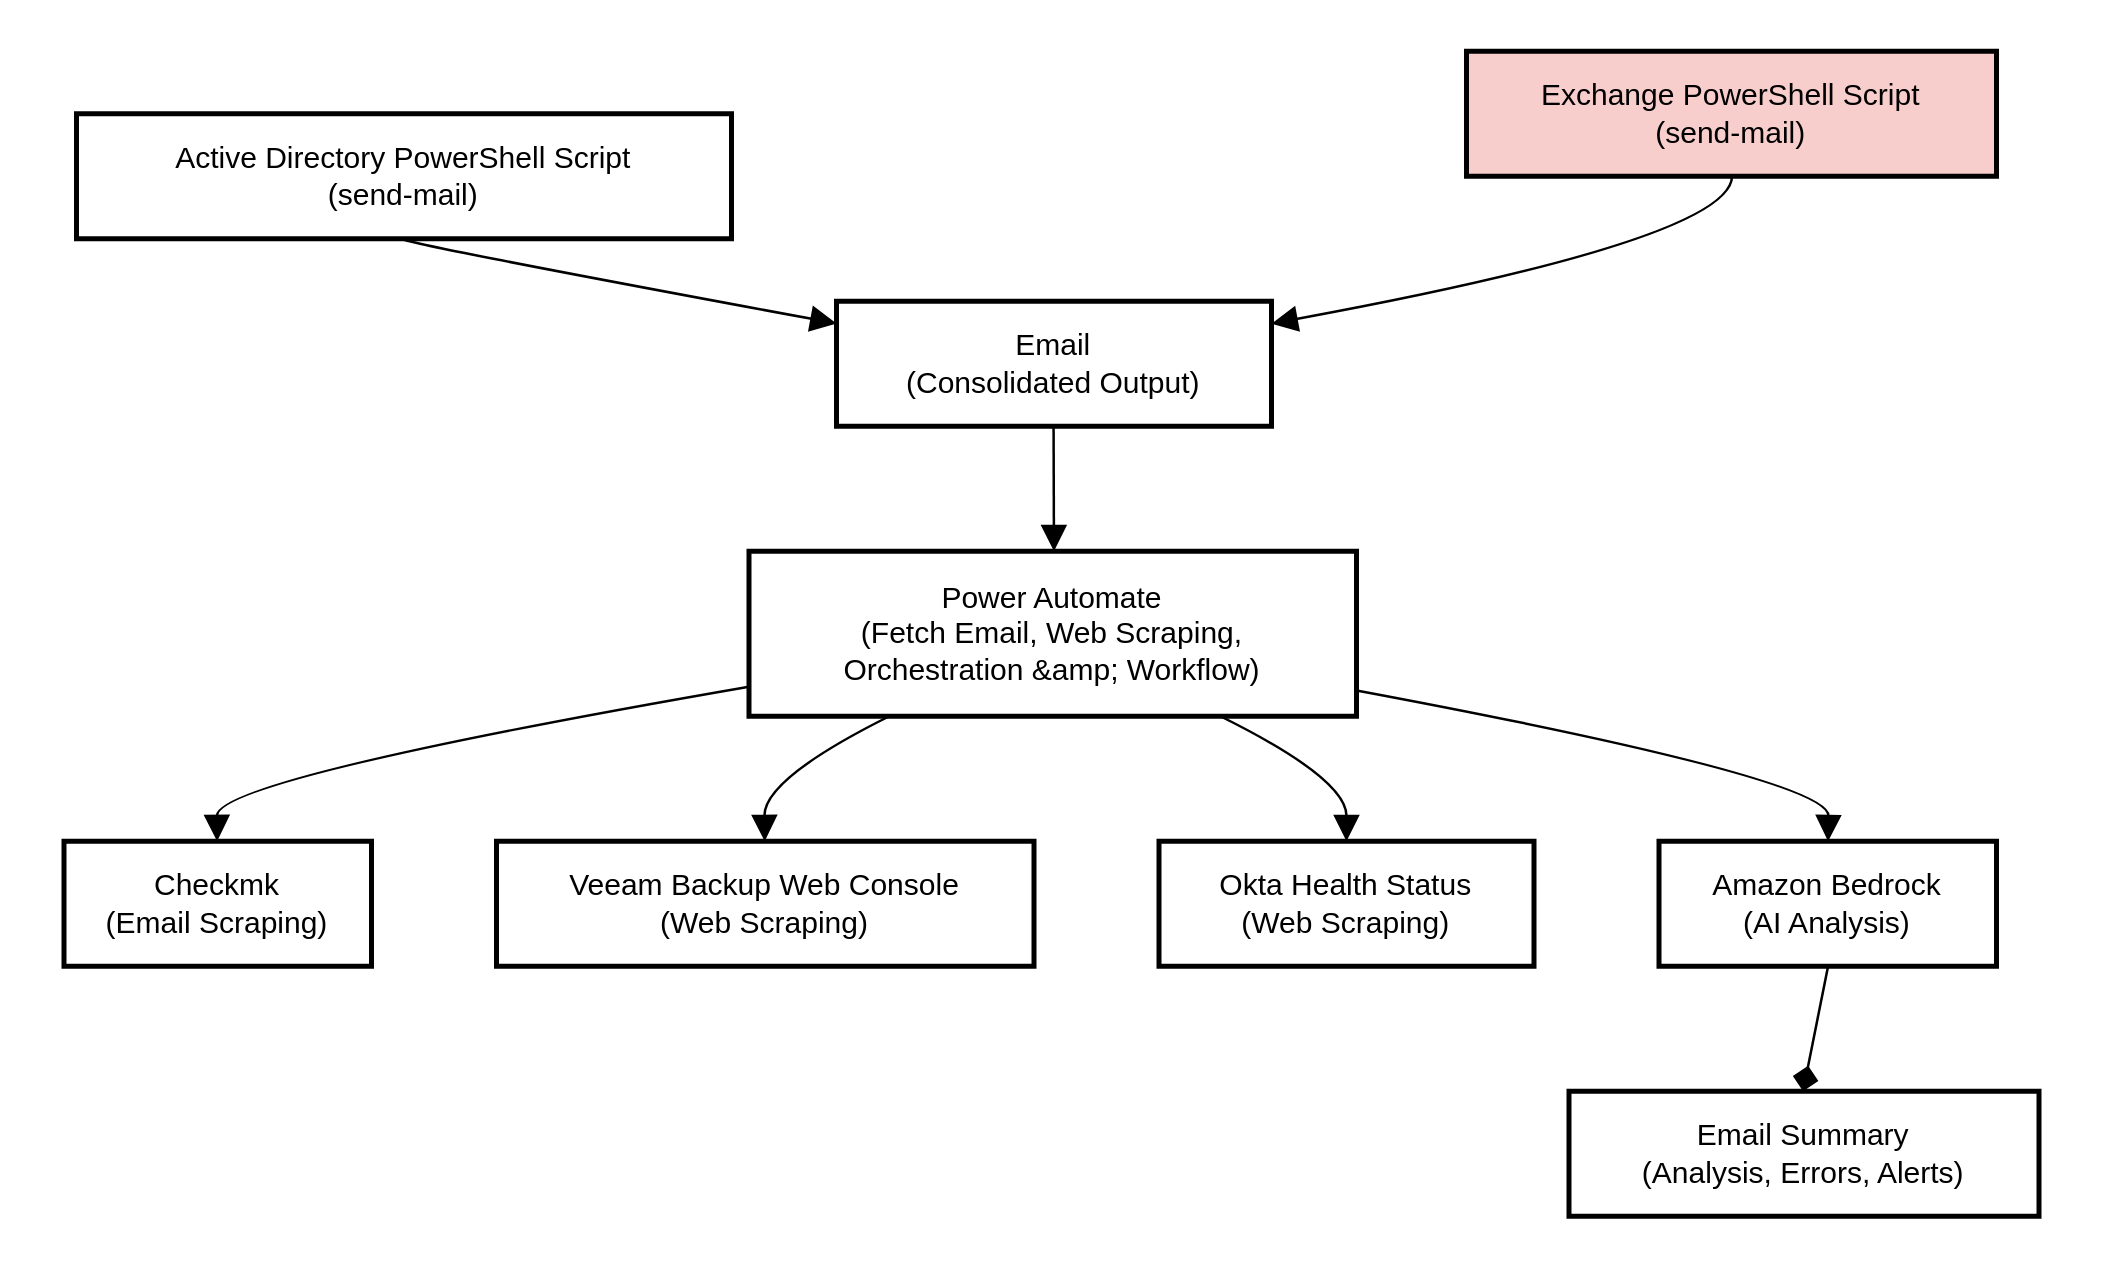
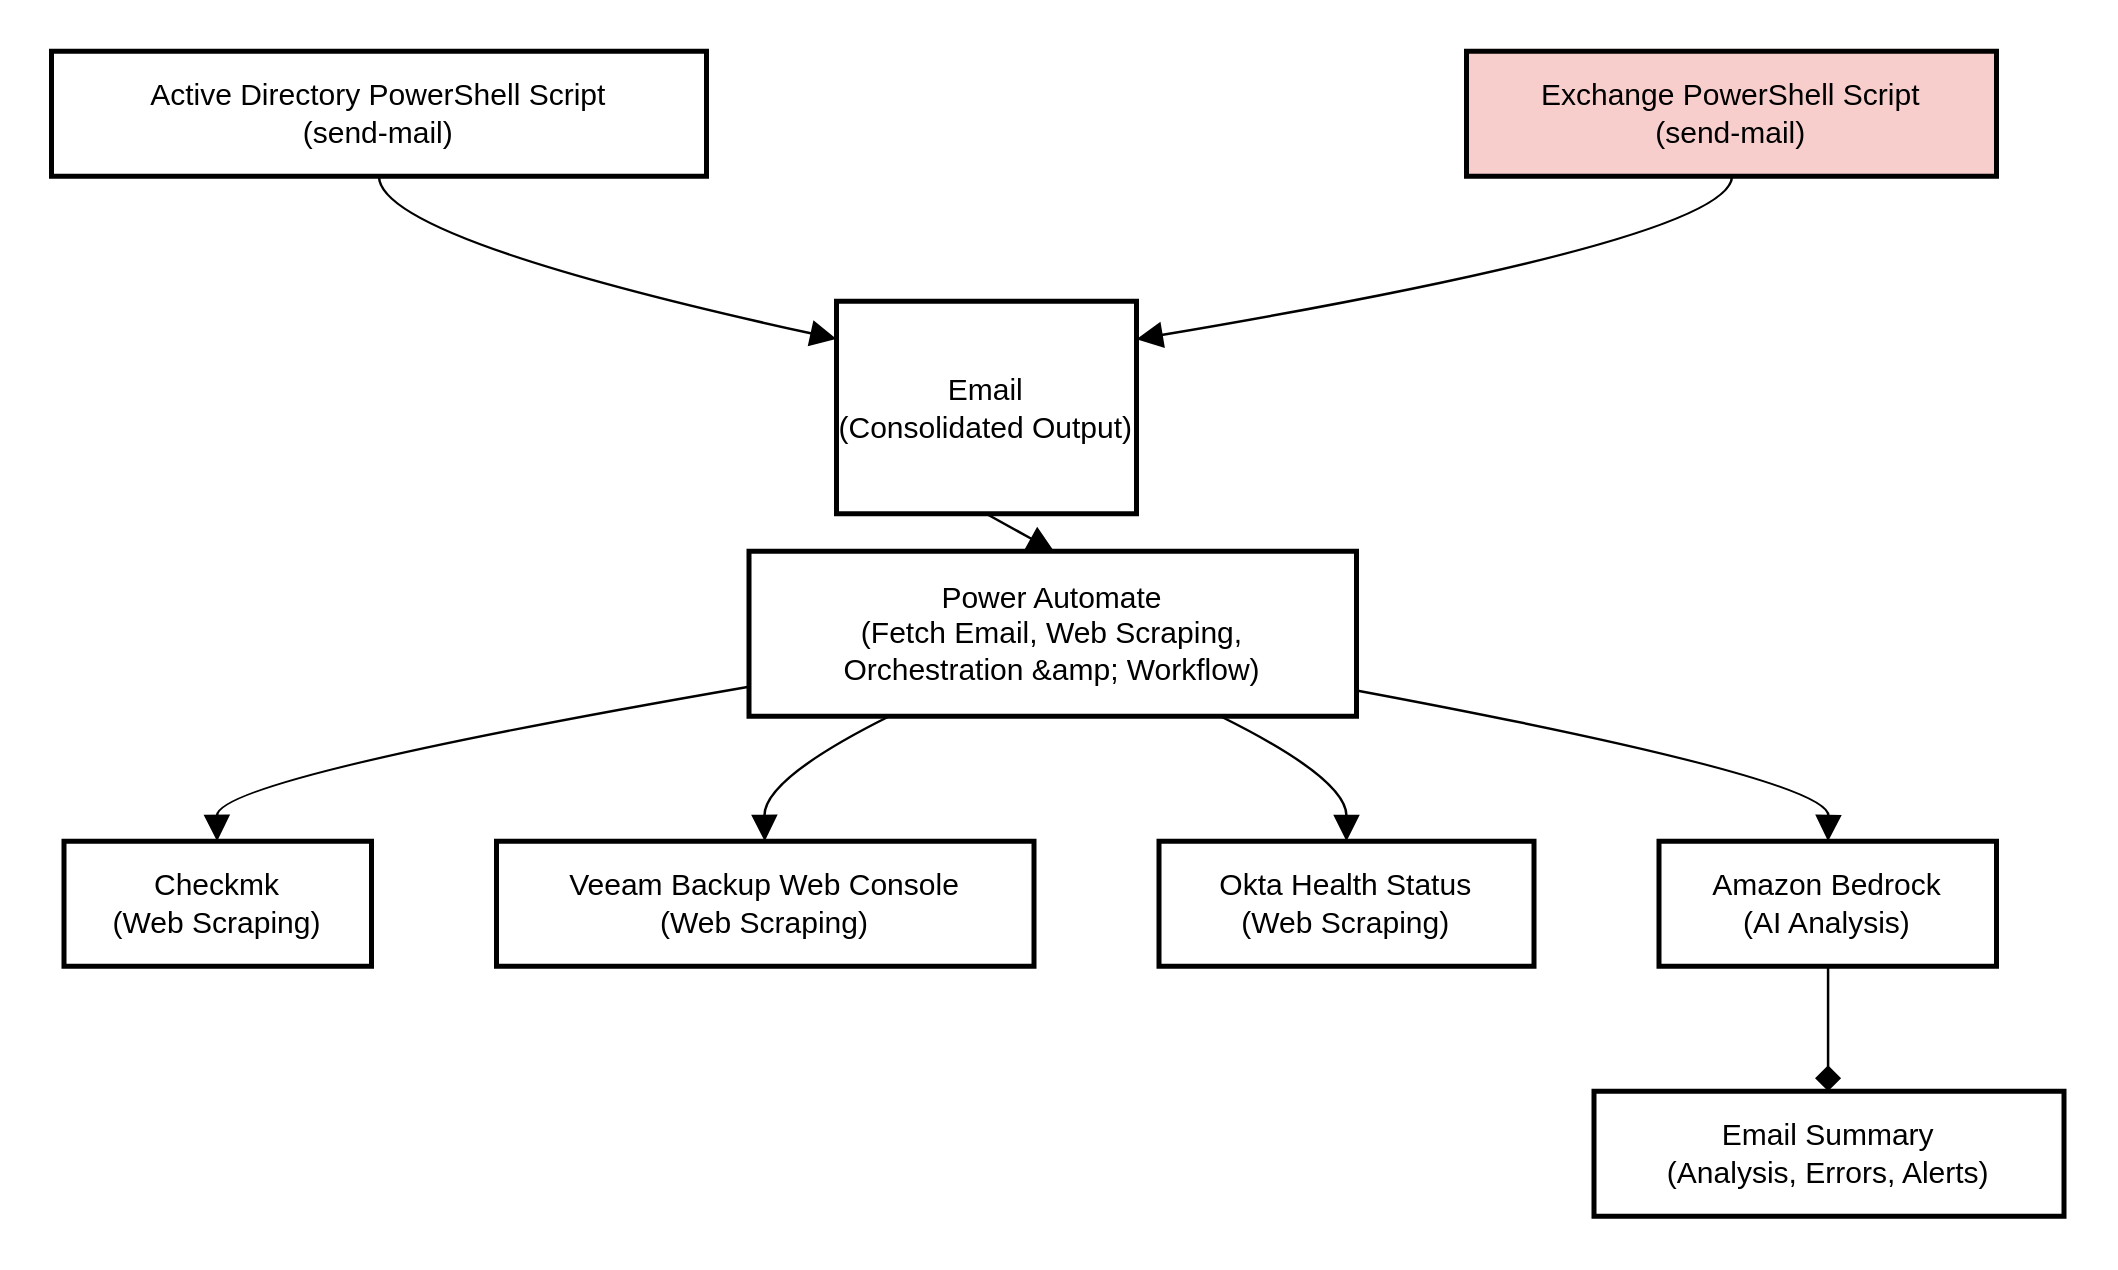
  <mxCell id="0" />
  <mxCell id="1" parent="0" />
- <mxCell id="2" value="Active Directory PowerShell Script&#10;(send-mail)" style="whiteSpace=wrap;strokeWidth=2;" vertex="1" parent="1"><mxGeometry x="30" y="45" width="262" height="50" as="geometry" /></mxCell>
- <mxCell id="3" value="Email&#10;(Consolidated Output)" style="whiteSpace=wrap;strokeWidth=2;" vertex="1" parent="1"><mxGeometry x="334" y="120" width="174" height="50" as="geometry" /></mxCell>
+ <mxCell id="2" value="Active Directory PowerShell Script&#10;(send-mail)" style="whiteSpace=wrap;strokeWidth=2;" vertex="1" parent="1"><mxGeometry x="20" y="20" width="262" height="50" as="geometry" /></mxCell>
+ <mxCell id="3" value="Email&#10;(Consolidated Output)" style="whiteSpace=wrap;strokeWidth=2;" vertex="1" parent="1"><mxGeometry x="334" y="120" width="120" height="85" as="geometry" /></mxCell>
  <mxCell id="4" value="Exchange PowerShell Script&#10;(send-mail)" style="whiteSpace=wrap;strokeWidth=2;fillColor=#f8cecc;" vertex="1" parent="1"><mxGeometry x="586" y="20" width="212" height="50" as="geometry" /></mxCell>
  <mxCell id="5" value="Power Automate&#10;(Fetch Email, Web Scraping,&#10;Orchestration &amp;amp; Workflow)" style="whiteSpace=wrap;strokeWidth=2;" vertex="1" parent="1"><mxGeometry x="299" y="220" width="243" height="66" as="geometry" /></mxCell>
- <mxCell id="6" value="Checkmk&#10;(Email Scraping)" style="whiteSpace=wrap;strokeWidth=2;" vertex="1" parent="1"><mxGeometry x="25" y="336" width="123" height="50" as="geometry" /></mxCell>
+ <mxCell id="6" value="Checkmk&#10;(Web Scraping)" style="whiteSpace=wrap;strokeWidth=2;" vertex="1" parent="1"><mxGeometry x="25" y="336" width="123" height="50" as="geometry" /></mxCell>
  <mxCell id="7" value="Veeam Backup Web Console&#10;(Web Scraping)" style="whiteSpace=wrap;strokeWidth=2;" vertex="1" parent="1"><mxGeometry x="198" y="336" width="215" height="50" as="geometry" /></mxCell>
  <mxCell id="8" value="Okta Health Status&#10;(Web Scraping)" style="whiteSpace=wrap;strokeWidth=2;" vertex="1" parent="1"><mxGeometry x="463" y="336" width="150" height="50" as="geometry" /></mxCell>
  <mxCell id="9" value="Amazon Bedrock&#10;(AI Analysis)" style="whiteSpace=wrap;strokeWidth=2;" vertex="1" parent="1"><mxGeometry x="663" y="336" width="135" height="50" as="geometry" /></mxCell>
- <mxCell id="10" value="Email Summary&#10;(Analysis, Errors, Alerts)" style="whiteSpace=wrap;strokeWidth=2;" vertex="1" parent="1"><mxGeometry x="627" y="436" width="188" height="50" as="geometry" /></mxCell>
+ <mxCell id="10" value="Email Summary&#10;(Analysis, Errors, Alerts)" style="whiteSpace=wrap;strokeWidth=2;" vertex="1" parent="1"><mxGeometry x="637" y="436" width="188" height="50" as="geometry" /></mxCell>
  <mxCell id="11" value="" style="curved=1;startArrow=none;endArrow=block;exitX=0.5;exitY=1;entryX=-0.001;entryY=0.177;rounded=0;fontSize=12;startSize=8;endSize=8;" edge="1" parent="1" source="2" target="3"><mxGeometry relative="1" as="geometry"><Array as="points"><mxPoint x="151" y="95" /></Array></mxGeometry></mxCell>
  <mxCell id="12" value="" style="curved=1;startArrow=none;endArrow=block;exitX=0.501;exitY=1;entryX=1.0;entryY=0.179;rounded=0;fontSize=12;startSize=8;endSize=8;" edge="1" parent="1" source="4" target="3"><mxGeometry relative="1" as="geometry"><Array as="points"><mxPoint x="692" y="95" /></Array></mxGeometry></mxCell>
  <mxCell id="13" value="" style="curved=1;startArrow=none;endArrow=block;exitX=0.499;exitY=1;entryX=0.502;entryY=0;rounded=0;fontSize=12;startSize=8;endSize=8;" edge="1" parent="1" source="3" target="5"><mxGeometry relative="1" as="geometry"><Array as="points" /></mxGeometry></mxCell>
  <mxCell id="14" value="" style="curved=1;startArrow=none;endArrow=block;exitX=0.001;exitY=0.82;entryX=0.498;entryY=0;rounded=0;fontSize=12;startSize=8;endSize=8;" edge="1" parent="1" source="5" target="6"><mxGeometry relative="1" as="geometry"><Array as="points"><mxPoint x="86" y="311" /></Array></mxGeometry></mxCell>
  <mxCell id="15" value="" style="curved=1;startArrow=none;endArrow=block;exitX=0.231;exitY=1;entryX=0.499;entryY=0;rounded=0;fontSize=12;startSize=8;endSize=8;" edge="1" parent="1" source="5" target="7"><mxGeometry relative="1" as="geometry"><Array as="points"><mxPoint x="305" y="311" /></Array></mxGeometry></mxCell>
  <mxCell id="16" value="" style="curved=1;startArrow=none;endArrow=block;exitX=0.776;exitY=1;entryX=0.5;entryY=0;rounded=0;fontSize=12;startSize=8;endSize=8;" edge="1" parent="1" source="5" target="8"><mxGeometry relative="1" as="geometry"><Array as="points"><mxPoint x="538" y="311" /></Array></mxGeometry></mxCell>
  <mxCell id="17" value="" style="curved=1;startArrow=none;endArrow=block;exitX=1.002;exitY=0.845;entryX=0.501;entryY=0;rounded=0;fontSize=12;startSize=8;endSize=8;" edge="1" parent="1" source="5" target="9"><mxGeometry relative="1" as="geometry"><Array as="points"><mxPoint x="731" y="311" /></Array></mxGeometry></mxCell>
  <mxCell id="18" value="" style="curved=1;startArrow=none;endArrow=diamond;exitX=0.501;exitY=1;entryX=0.498;entryY=0;rounded=0;fontSize=12;startSize=8;endSize=8;" edge="1" parent="1" source="9" target="10"><mxGeometry relative="1" as="geometry"><Array as="points" /></mxGeometry></mxCell>
